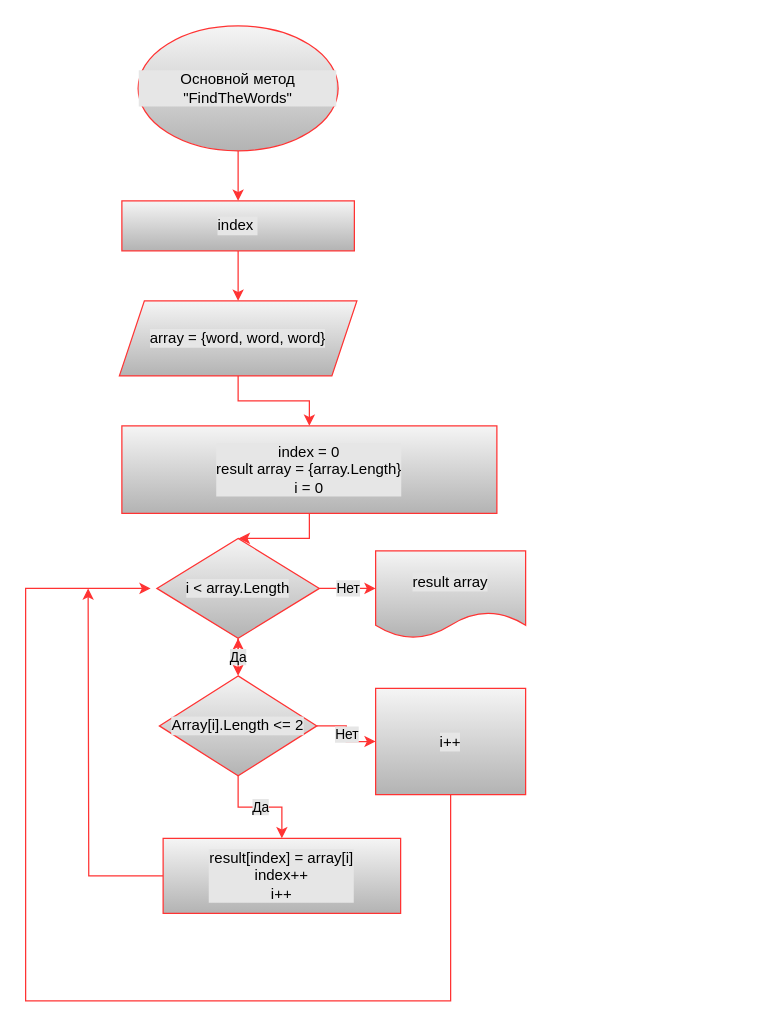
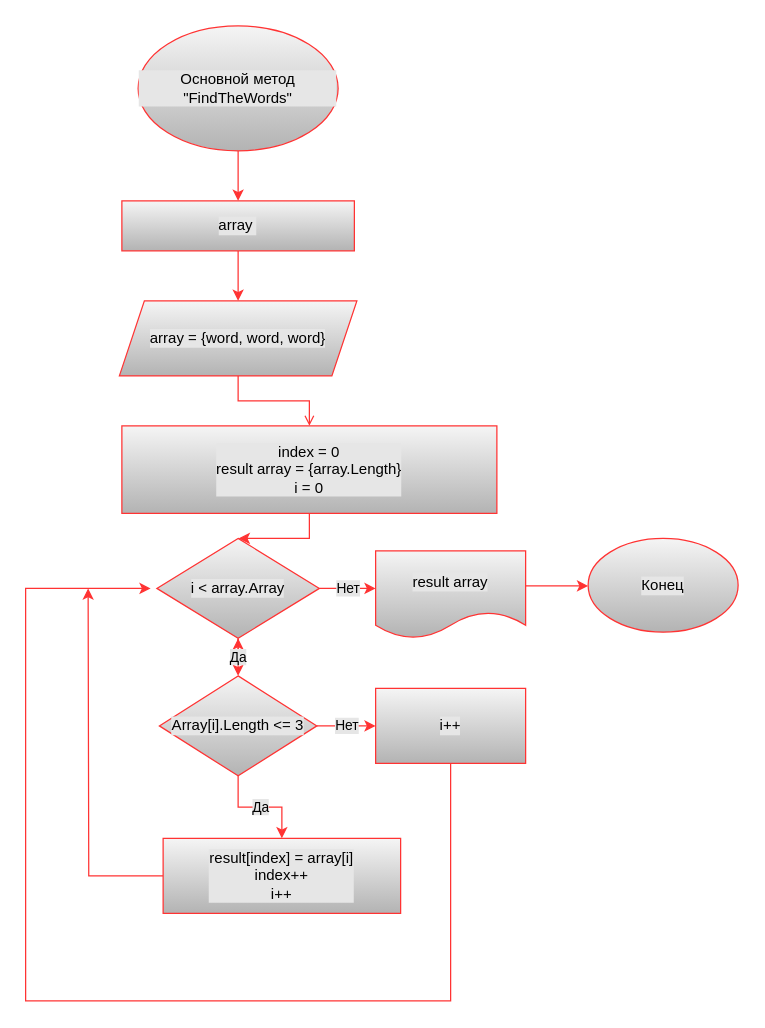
  <mxCell id="0" />
  <mxCell id="1" parent="0" />
  <mxCell id="2" style="edgeStyle=orthogonalEdgeStyle;rounded=0;orthogonalLoop=1;jettySize=auto;html=1;fillColor=#f5f5f5;gradientColor=#b3b3b3;strokeColor=#FF3333;fontColor=#000000;labelBackgroundColor=#E6E6E6;" edge="1" parent="1" source="3"><mxGeometry relative="1" as="geometry"><mxPoint x="190" y="160" as="targetPoint" /></mxGeometry></mxCell>
  <mxCell id="3" value="Основной метод &quot;FindTheWords&quot;" style="ellipse;whiteSpace=wrap;html=1;fillColor=#f5f5f5;gradientColor=#b3b3b3;strokeColor=#FF3333;fontColor=#000000;labelBackgroundColor=#E6E6E6;" vertex="1" parent="1"><mxGeometry x="110" y="20" width="160" height="100" as="geometry" /></mxCell>
  <mxCell id="4" value="" style="edgeStyle=orthogonalEdgeStyle;rounded=0;orthogonalLoop=1;jettySize=auto;html=1;fillColor=#f5f5f5;gradientColor=#b3b3b3;strokeColor=#FF3333;fontColor=#000000;labelBackgroundColor=#E6E6E6;" edge="1" parent="1" source="5" target="18"><mxGeometry relative="1" as="geometry" /></mxCell>
- <mxCell id="5" value="index&amp;nbsp;" style="rounded=0;whiteSpace=wrap;html=1;fillColor=#f5f5f5;gradientColor=#b3b3b3;strokeColor=#FF3333;fontColor=#000000;labelBackgroundColor=#E6E6E6;" vertex="1" parent="1"><mxGeometry x="97" y="160" width="186" height="40" as="geometry" /></mxCell>
+ <mxCell id="5" value="array&amp;nbsp;" style="rounded=0;whiteSpace=wrap;html=1;fillColor=#f5f5f5;gradientColor=#b3b3b3;strokeColor=#FF3333;fontColor=#000000;labelBackgroundColor=#E6E6E6;" vertex="1" parent="1"><mxGeometry x="97" y="160" width="186" height="40" as="geometry" /></mxCell>
  <mxCell id="6" style="edgeStyle=orthogonalEdgeStyle;rounded=0;orthogonalLoop=1;jettySize=auto;html=1;fillColor=#f5f5f5;gradientColor=#b3b3b3;strokeColor=#FF3333;fontColor=#000000;labelBackgroundColor=#E6E6E6;" edge="1" parent="1" source="7"><mxGeometry relative="1" as="geometry"><mxPoint x="190" y="430" as="targetPoint" /></mxGeometry></mxCell>
  <mxCell id="7" value="index = 0&lt;br&gt;result array = {array.Length}&lt;br&gt;i = 0" style="rounded=0;whiteSpace=wrap;html=1;fillColor=#f5f5f5;gradientColor=#b3b3b3;strokeColor=#FF3333;fontColor=#000000;labelBackgroundColor=#E6E6E6;" vertex="1" parent="1"><mxGeometry x="97" y="340" width="300" height="70" as="geometry" /></mxCell>
  <mxCell id="8" style="edgeStyle=orthogonalEdgeStyle;rounded=0;orthogonalLoop=1;jettySize=auto;html=1;fillColor=#f5f5f5;gradientColor=#b3b3b3;strokeColor=#FF3333;fontColor=#000000;labelBackgroundColor=#E6E6E6;" edge="1" parent="1" source="11"><mxGeometry relative="1" as="geometry"><mxPoint x="190" y="510" as="targetPoint" /></mxGeometry></mxCell>
  <mxCell id="9" value="Да" style="edgeStyle=orthogonalEdgeStyle;rounded=0;orthogonalLoop=1;jettySize=auto;html=1;fillColor=#f5f5f5;gradientColor=#b3b3b3;strokeColor=#FF3333;fontColor=#000000;labelBackgroundColor=#E6E6E6;" edge="1" parent="1" source="11"><mxGeometry relative="1" as="geometry"><mxPoint x="190" y="540" as="targetPoint" /></mxGeometry></mxCell>
  <mxCell id="10" value="Нет" style="edgeStyle=orthogonalEdgeStyle;rounded=0;orthogonalLoop=1;jettySize=auto;html=1;fillColor=#f5f5f5;gradientColor=#b3b3b3;strokeColor=#FF3333;fontColor=#000000;labelBackgroundColor=#E6E6E6;" edge="1" parent="1" source="11" target="22"><mxGeometry relative="1" as="geometry"><Array as="points"><mxPoint x="290" y="470" /><mxPoint x="290" y="470" /></Array></mxGeometry></mxCell>
- <mxCell id="11" value="i &amp;lt; array.Length" style="rhombus;whiteSpace=wrap;html=1;fillColor=#f5f5f5;gradientColor=#b3b3b3;strokeColor=#FF3333;fontColor=#000000;labelBackgroundColor=#E6E6E6;" vertex="1" parent="1"><mxGeometry x="125" y="430" width="130" height="80" as="geometry" /></mxCell>
+ <mxCell id="11" value="i &amp;lt; array.Array" style="rhombus;whiteSpace=wrap;html=1;fillColor=#f5f5f5;gradientColor=#b3b3b3;strokeColor=#FF3333;fontColor=#000000;labelBackgroundColor=#E6E6E6;" vertex="1" parent="1"><mxGeometry x="125" y="430" width="130" height="80" as="geometry" /></mxCell>
  <mxCell id="12" value="Да" style="edgeStyle=orthogonalEdgeStyle;rounded=0;orthogonalLoop=1;jettySize=auto;html=1;fillColor=#f5f5f5;gradientColor=#b3b3b3;strokeColor=#FF3333;fontColor=#000000;labelBackgroundColor=#E6E6E6;" edge="1" parent="1" source="14" target="16"><mxGeometry relative="1" as="geometry" /></mxCell>
  <mxCell id="13" value="Нет" style="edgeStyle=orthogonalEdgeStyle;rounded=0;orthogonalLoop=1;jettySize=auto;html=1;fillColor=#f5f5f5;gradientColor=#b3b3b3;strokeColor=#FF3333;fontColor=#000000;labelBackgroundColor=#E6E6E6;" edge="1" parent="1" source="14" target="20"><mxGeometry relative="1" as="geometry" /></mxCell>
- <mxCell id="14" value="Array[i].Length &amp;lt;= 2" style="rhombus;whiteSpace=wrap;html=1;fillColor=#f5f5f5;gradientColor=#b3b3b3;strokeColor=#FF3333;fontColor=#000000;labelBackgroundColor=#E6E6E6;" vertex="1" parent="1"><mxGeometry x="127" y="540" width="126" height="80" as="geometry" /></mxCell>
+ <mxCell id="14" value="Array[i].Length &amp;lt;= 3" style="rhombus;whiteSpace=wrap;html=1;fillColor=#f5f5f5;gradientColor=#b3b3b3;strokeColor=#FF3333;fontColor=#000000;labelBackgroundColor=#E6E6E6;" vertex="1" parent="1"><mxGeometry x="127" y="540" width="126" height="80" as="geometry" /></mxCell>
  <mxCell id="15" style="edgeStyle=orthogonalEdgeStyle;rounded=0;orthogonalLoop=1;jettySize=auto;html=1;fillColor=#f5f5f5;gradientColor=#b3b3b3;strokeColor=#FF3333;fontColor=#000000;labelBackgroundColor=#E6E6E6;" edge="1" parent="1" source="16"><mxGeometry relative="1" as="geometry"><mxPoint x="70" y="470" as="targetPoint" /></mxGeometry></mxCell>
  <mxCell id="16" value="result[index] = array[i]&lt;br&gt;index++&lt;br&gt;i++" style="rounded=0;whiteSpace=wrap;html=1;fillColor=#f5f5f5;gradientColor=#b3b3b3;strokeColor=#FF3333;fontColor=#000000;labelBackgroundColor=#E6E6E6;" vertex="1" parent="1"><mxGeometry x="130" y="670" width="190" height="60" as="geometry" /></mxCell>
- <mxCell id="17" value="" style="edgeStyle=orthogonalEdgeStyle;rounded=0;orthogonalLoop=1;jettySize=auto;html=1;fillColor=#f5f5f5;gradientColor=#b3b3b3;strokeColor=#FF3333;fontColor=#000000;labelBackgroundColor=#E6E6E6;" edge="1" parent="1" source="18" target="7"><mxGeometry relative="1" as="geometry" /></mxCell>
+ <mxCell id="17" value="" style="edgeStyle=orthogonalEdgeStyle;rounded=0;orthogonalLoop=1;jettySize=auto;html=1;fillColor=#f5f5f5;gradientColor=#b3b3b3;strokeColor=#FF3333;fontColor=#000000;labelBackgroundColor=#E6E6E6;endArrow=open;" edge="1" parent="1" source="18" target="7"><mxGeometry relative="1" as="geometry" /></mxCell>
  <mxCell id="18" value="array = {word, word, word}" style="shape=parallelogram;perimeter=parallelogramPerimeter;whiteSpace=wrap;html=1;fixedSize=1;fillColor=#f5f5f5;gradientColor=#b3b3b3;strokeColor=#FF3333;fontColor=#000000;labelBackgroundColor=#E6E6E6;" vertex="1" parent="1"><mxGeometry x="95" y="240" width="190" height="60" as="geometry" /></mxCell>
  <mxCell id="19" style="edgeStyle=orthogonalEdgeStyle;rounded=0;orthogonalLoop=1;jettySize=auto;html=1;fillColor=#f5f5f5;gradientColor=#b3b3b3;strokeColor=#FF3333;fontColor=#000000;labelBackgroundColor=#E6E6E6;" edge="1" parent="1" source="20"><mxGeometry relative="1" as="geometry"><mxPoint x="120" y="470" as="targetPoint" /><Array as="points"><mxPoint x="360" y="800" /><mxPoint x="20" y="800" /><mxPoint x="20" y="470" /></Array></mxGeometry></mxCell>
- <mxCell id="20" value="i++" style="rounded=0;whiteSpace=wrap;html=1;fillColor=#f5f5f5;gradientColor=#b3b3b3;strokeColor=#FF3333;fontColor=#000000;labelBackgroundColor=#E6E6E6;" vertex="1" parent="1"><mxGeometry x="300" y="550" width="120" height="85" as="geometry" /></mxCell>
+ <mxCell id="20" value="i++" style="rounded=0;whiteSpace=wrap;html=1;fillColor=#f5f5f5;gradientColor=#b3b3b3;strokeColor=#FF3333;fontColor=#000000;labelBackgroundColor=#E6E6E6;" vertex="1" parent="1"><mxGeometry x="300" y="550" width="120" height="60" as="geometry" /></mxCell>
+ <mxCell id="21" value="" style="edgeStyle=orthogonalEdgeStyle;rounded=0;orthogonalLoop=1;jettySize=auto;html=1;fillColor=#f5f5f5;gradientColor=#b3b3b3;strokeColor=#FF3333;fontColor=#000000;labelBackgroundColor=#E6E6E6;" edge="1" parent="1" source="22" target="23"><mxGeometry relative="1" as="geometry"><Array as="points"><mxPoint x="440" y="468" /><mxPoint x="440" y="468" /></Array></mxGeometry></mxCell>
  <mxCell id="22" value="result array" style="shape=document;whiteSpace=wrap;html=1;boundedLbl=1;fillColor=#f5f5f5;gradientColor=#b3b3b3;strokeColor=#FF3333;fontColor=#000000;labelBackgroundColor=#E6E6E6;" vertex="1" parent="1"><mxGeometry x="300" y="440" width="120" height="70" as="geometry" /></mxCell>
+ <mxCell id="23" value="Конец" style="ellipse;whiteSpace=wrap;html=1;fillColor=#f5f5f5;gradientColor=#b3b3b3;strokeColor=#FF3333;fontColor=#000000;labelBackgroundColor=#E6E6E6;" vertex="1" parent="1"><mxGeometry x="470" y="430" width="120" height="75" as="geometry" /></mxCell>
